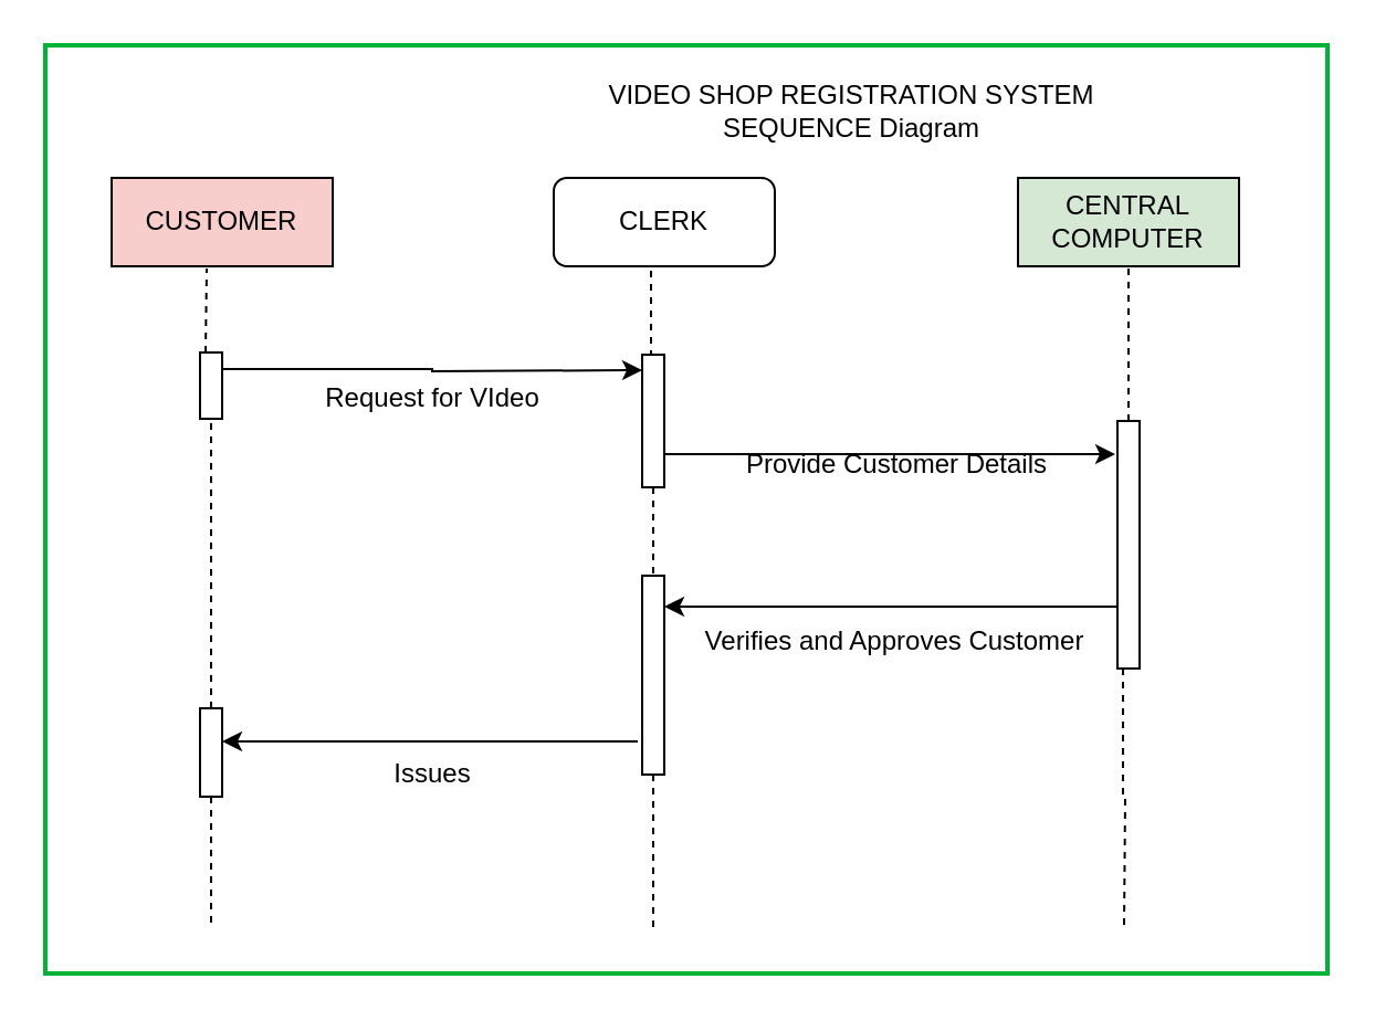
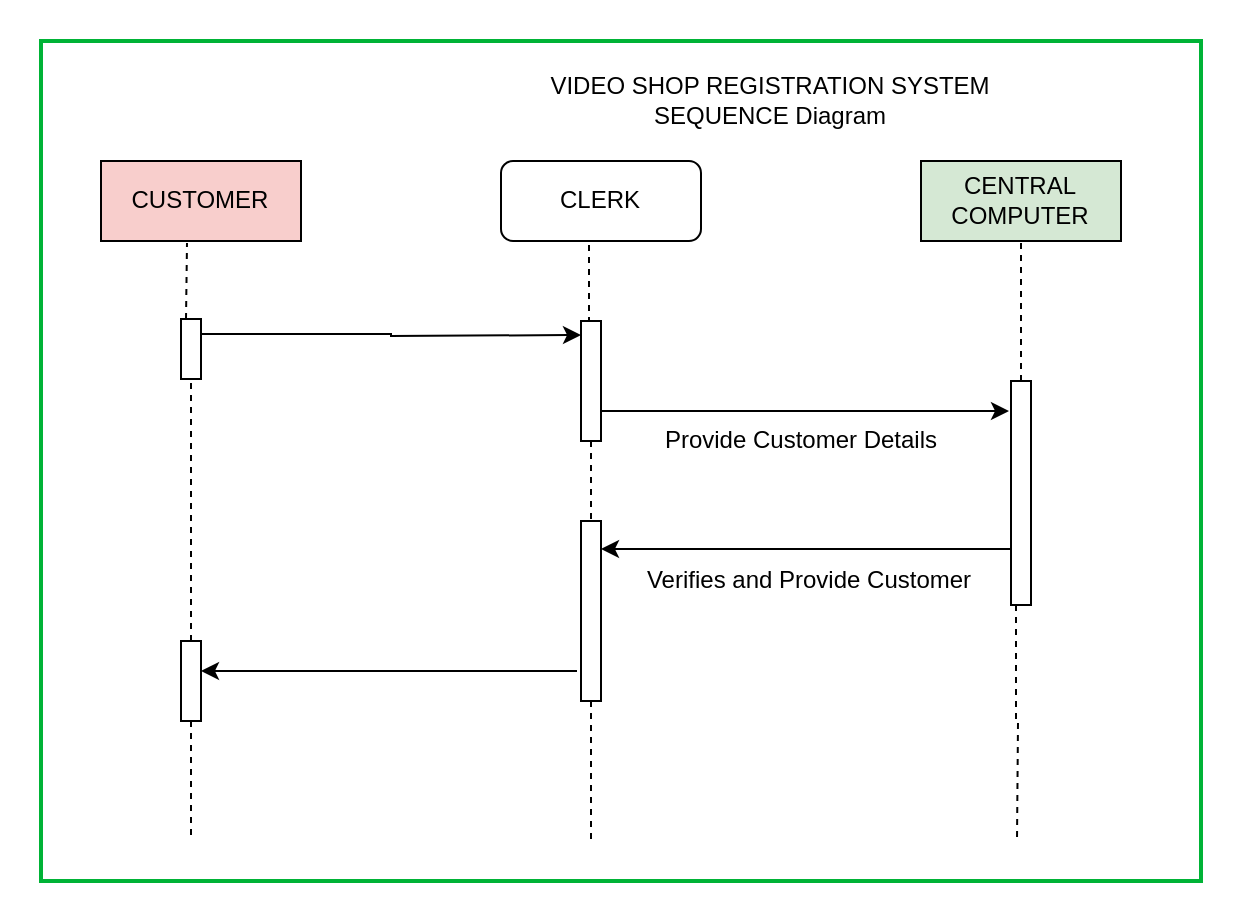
  <mxCell id="0" />
  <mxCell id="1" parent="0" />
  <mxCell id="2" value="CUSTOMER" style="rounded=0;whiteSpace=wrap;html=1;fillColor=#f8cecc;" parent="1" vertex="1"><mxGeometry x="50" y="80" width="100" height="40" as="geometry" /></mxCell>
  <mxCell id="3" value="CLERK" style="whiteSpace=wrap;html=1;rounded=1;" parent="1" vertex="1"><mxGeometry x="250" y="80" width="100" height="40" as="geometry" /></mxCell>
  <mxCell id="4" value="CENTRAL COMPUTER" style="rounded=0;whiteSpace=wrap;html=1;fillColor=#d5e8d4;" parent="1" vertex="1"><mxGeometry x="460" y="80" width="100" height="40" as="geometry" /></mxCell>
  <mxCell id="5" style="edgeStyle=orthogonalEdgeStyle;rounded=0;orthogonalLoop=1;jettySize=auto;html=1;exitX=1;exitY=0.25;exitDx=0;exitDy=0;" parent="1" source="6" edge="1"><mxGeometry relative="1" as="geometry"><mxPoint x="290" y="167" as="targetPoint" /></mxGeometry></mxCell>
  <mxCell id="6" value="" style="rounded=0;whiteSpace=wrap;html=1;" parent="1" vertex="1"><mxGeometry x="90" y="159" width="10" height="30" as="geometry" /></mxCell>
  <mxCell id="7" style="edgeStyle=orthogonalEdgeStyle;rounded=0;orthogonalLoop=1;jettySize=auto;html=1;exitX=1;exitY=0.75;exitDx=0;exitDy=0;entryX=-0.1;entryY=0.134;entryDx=0;entryDy=0;entryPerimeter=0;" parent="1" source="10" target="14" edge="1"><mxGeometry relative="1" as="geometry" /></mxCell>
  <mxCell id="8" style="edgeStyle=orthogonalEdgeStyle;rounded=0;orthogonalLoop=1;jettySize=auto;html=1;exitX=0.5;exitY=0;exitDx=0;exitDy=0;entryX=0.44;entryY=1.025;entryDx=0;entryDy=0;entryPerimeter=0;dashed=1;endArrow=none;endFill=0;" parent="1" source="10" target="3" edge="1"><mxGeometry relative="1" as="geometry" /></mxCell>
  <mxCell id="9" style="edgeStyle=orthogonalEdgeStyle;rounded=0;orthogonalLoop=1;jettySize=auto;html=1;exitX=0.5;exitY=1;exitDx=0;exitDy=0;entryX=0.5;entryY=0;entryDx=0;entryDy=0;dashed=1;endArrow=none;endFill=0;" parent="1" source="10" target="16" edge="1"><mxGeometry relative="1" as="geometry" /></mxCell>
  <mxCell id="10" value="" style="rounded=0;whiteSpace=wrap;html=1;" parent="1" vertex="1"><mxGeometry x="290" y="160" width="10" height="60" as="geometry" /></mxCell>
  <mxCell id="11" style="edgeStyle=orthogonalEdgeStyle;rounded=0;orthogonalLoop=1;jettySize=auto;html=1;exitX=0;exitY=0.75;exitDx=0;exitDy=0;" parent="1" source="14" edge="1"><mxGeometry relative="1" as="geometry"><mxPoint x="300" y="274" as="targetPoint" /></mxGeometry></mxCell>
  <mxCell id="12" style="edgeStyle=orthogonalEdgeStyle;rounded=0;orthogonalLoop=1;jettySize=auto;html=1;exitX=0.5;exitY=0;exitDx=0;exitDy=0;entryX=0.5;entryY=1;entryDx=0;entryDy=0;dashed=1;endArrow=none;endFill=0;" parent="1" source="14" target="4" edge="1"><mxGeometry relative="1" as="geometry" /></mxCell>
  <mxCell id="13" style="edgeStyle=orthogonalEdgeStyle;rounded=0;orthogonalLoop=1;jettySize=auto;html=1;exitX=0.25;exitY=1;exitDx=0;exitDy=0;dashed=1;endArrow=none;endFill=0;" parent="1" source="14" edge="1"><mxGeometry relative="1" as="geometry"><mxPoint x="508" y="420" as="targetPoint" /></mxGeometry></mxCell>
  <mxCell id="14" value="" style="rounded=0;whiteSpace=wrap;html=1;" parent="1" vertex="1"><mxGeometry x="505" y="190" width="10" height="112" as="geometry" /></mxCell>
  <mxCell id="15" style="edgeStyle=orthogonalEdgeStyle;rounded=0;orthogonalLoop=1;jettySize=auto;html=1;exitX=0.5;exitY=1;exitDx=0;exitDy=0;dashed=1;endArrow=none;endFill=0;" parent="1" source="16" edge="1"><mxGeometry relative="1" as="geometry"><mxPoint x="295" y="420" as="targetPoint" /></mxGeometry></mxCell>
  <mxCell id="16" value="" style="rounded=0;whiteSpace=wrap;html=1;" parent="1" vertex="1"><mxGeometry x="290" y="260" width="10" height="90" as="geometry" /></mxCell>
  <mxCell id="17" style="edgeStyle=orthogonalEdgeStyle;rounded=0;orthogonalLoop=1;jettySize=auto;html=1;exitX=-0.2;exitY=0.833;exitDx=0;exitDy=0;exitPerimeter=0;" parent="1" source="16" edge="1"><mxGeometry relative="1" as="geometry"><mxPoint x="100" y="335" as="targetPoint" /><mxPoint x="270" y="335" as="sourcePoint" /></mxGeometry></mxCell>
  <mxCell id="18" style="edgeStyle=orthogonalEdgeStyle;rounded=0;orthogonalLoop=1;jettySize=auto;html=1;exitX=0.5;exitY=1;exitDx=0;exitDy=0;dashed=1;endArrow=none;endFill=0;" parent="1" source="19" edge="1"><mxGeometry relative="1" as="geometry"><mxPoint x="95" y="420" as="targetPoint" /></mxGeometry></mxCell>
  <mxCell id="19" value="" style="rounded=0;whiteSpace=wrap;html=1;" parent="1" vertex="1"><mxGeometry x="90" y="320" width="10" height="40" as="geometry" /></mxCell>
  <mxCell id="20" value="" style="endArrow=none;dashed=1;html=1;entryX=0.5;entryY=1;entryDx=0;entryDy=0;exitX=0.5;exitY=0;exitDx=0;exitDy=0;" parent="1" source="19" target="6" edge="1"><mxGeometry width="50" height="50" relative="1" as="geometry"><mxPoint x="380" y="250" as="sourcePoint" /><mxPoint x="430" y="200" as="targetPoint" /><Array as="points" /></mxGeometry></mxCell>
  <mxCell id="21" value="" style="endArrow=none;dashed=1;html=1;entryX=0.43;entryY=1.025;entryDx=0;entryDy=0;entryPerimeter=0;exitX=0.25;exitY=0;exitDx=0;exitDy=0;" parent="1" source="6" target="2" edge="1"><mxGeometry width="50" height="50" relative="1" as="geometry"><mxPoint x="70" y="150" as="sourcePoint" /><mxPoint x="105" y="178" as="targetPoint" /><Array as="points" /></mxGeometry></mxCell>
- <mxCell id="22" value="Request for VIdeo" style="text;html=1;align=center;verticalAlign=middle;resizable=0;points=[];autosize=1;" parent="1" vertex="1"><mxGeometry x="140" y="170" width="110" height="20" as="geometry" /></mxCell>
- <mxCell id="23" value="Provide Customer Details" style="text;html=1;align=center;verticalAlign=middle;resizable=0;points=[];autosize=1;" parent="1" vertex="1"><mxGeometry x="330" y="200" width="150" height="20" as="geometry" /></mxCell>
- <mxCell id="24" value="Verifies and Approves Customer" style="text;html=1;align=center;verticalAlign=middle;resizable=0;points=[];autosize=1;" parent="1" vertex="1"><mxGeometry x="309" y="280" width="190" height="20" as="geometry" /></mxCell>
- <mxCell id="25" value="Issues" style="text;html=1;align=center;verticalAlign=middle;resizable=0;points=[];autosize=1;" parent="1" vertex="1"><mxGeometry x="170" y="340" width="50" height="20" as="geometry" /></mxCell>
+ <mxCell id="23" value="Provide Customer Details" style="text;html=1;align=center;verticalAlign=middle;resizable=0;points=[];autosize=1;" parent="1" vertex="1"><mxGeometry x="325" y="210" width="150" height="20" as="geometry" /></mxCell>
+ <mxCell id="24" value="Verifies and Provide Customer" style="text;html=1;align=center;verticalAlign=middle;resizable=0;points=[];autosize=1;" parent="1" vertex="1"><mxGeometry x="309" y="280" width="190" height="20" as="geometry" /></mxCell>
  <mxCell id="26" value="" style="rounded=0;whiteSpace=wrap;html=1;fillColor=none;strokeColor=#00B336;strokeWidth=2;" parent="1" vertex="1"><mxGeometry x="20" y="20" width="580" height="420" as="geometry" /></mxCell>
  <mxCell id="27" value="VIDEO SHOP REGISTRATION SYSTEM&lt;br&gt;SEQUENCE Diagram" style="text;html=1;strokeColor=none;fillColor=none;align=center;verticalAlign=middle;whiteSpace=wrap;rounded=0;" parent="1" vertex="1"><mxGeometry x="220" y="40" width="330" height="20" as="geometry" /></mxCell>
